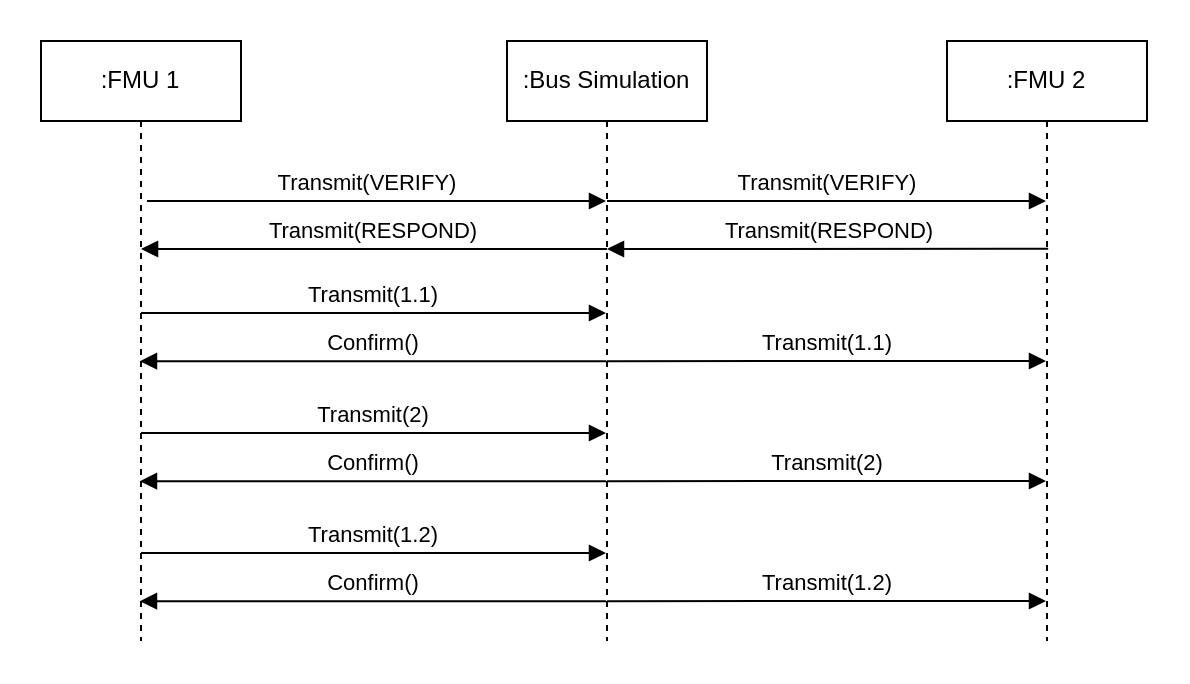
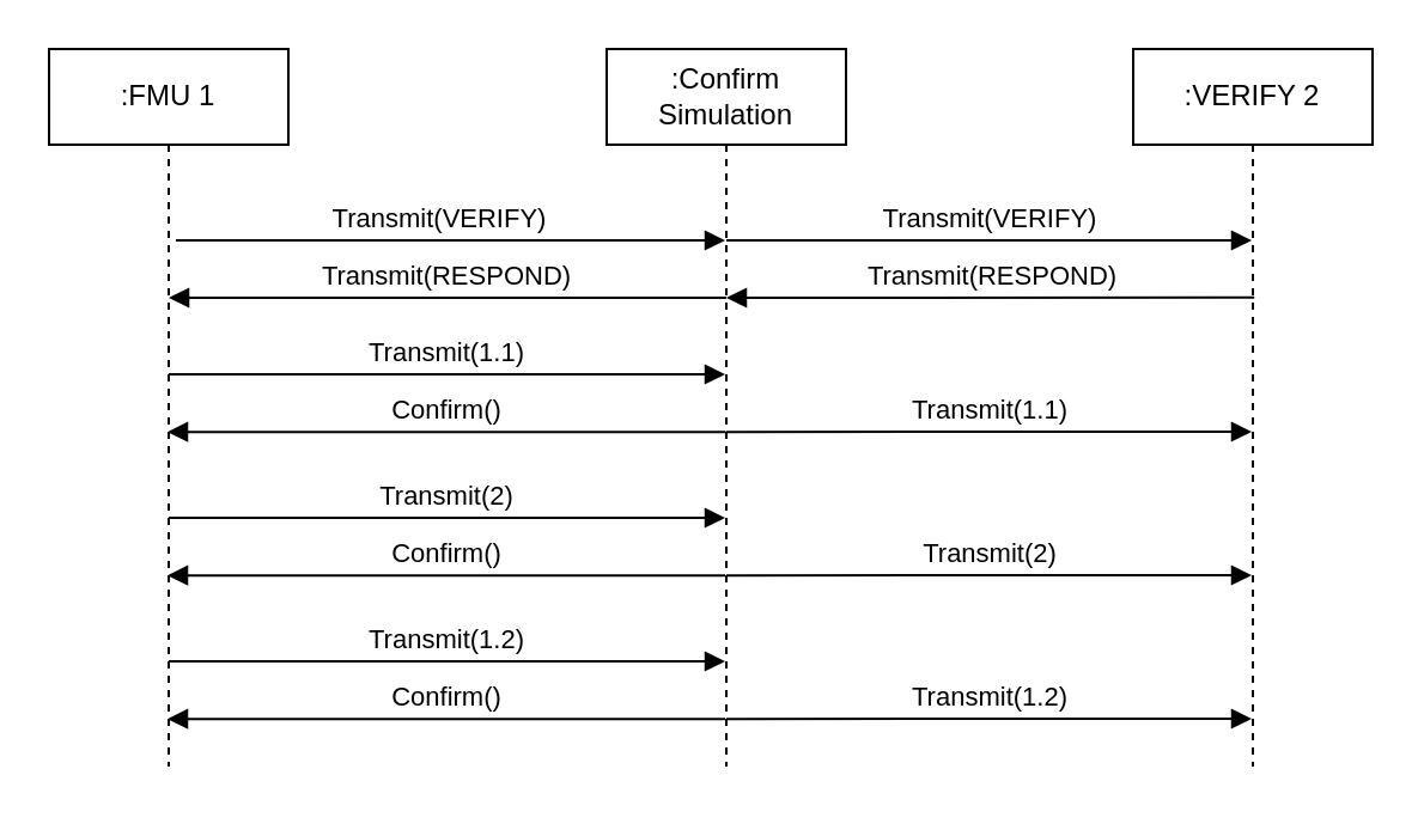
  <mxCell id="0" />
  <mxCell id="1" parent="0" />
  <mxCell id="2" value=":FMU 1" style="shape=umlLifeline;perimeter=lifelinePerimeter;whiteSpace=wrap;html=1;container=1;dropTarget=0;collapsible=0;recursiveResize=0;outlineConnect=0;portConstraint=eastwest;newEdgeStyle={&quot;edgeStyle&quot;:&quot;elbowEdgeStyle&quot;,&quot;elbow&quot;:&quot;vertical&quot;,&quot;curved&quot;:0,&quot;rounded&quot;:0};" parent="1" vertex="1"><mxGeometry x="20" y="20" width="100" height="300" as="geometry" /></mxCell>
- <mxCell id="3" value=":Bus Simulation" style="shape=umlLifeline;perimeter=lifelinePerimeter;whiteSpace=wrap;html=1;container=1;dropTarget=0;collapsible=0;recursiveResize=0;outlineConnect=0;portConstraint=eastwest;newEdgeStyle={&quot;edgeStyle&quot;:&quot;elbowEdgeStyle&quot;,&quot;elbow&quot;:&quot;vertical&quot;,&quot;curved&quot;:0,&quot;rounded&quot;:0};" parent="1" vertex="1"><mxGeometry x="253" y="20" width="100" height="300" as="geometry" /></mxCell>
- <mxCell id="4" value=":FMU 2" style="shape=umlLifeline;perimeter=lifelinePerimeter;whiteSpace=wrap;html=1;container=1;dropTarget=0;collapsible=0;recursiveResize=0;outlineConnect=0;portConstraint=eastwest;newEdgeStyle={&quot;edgeStyle&quot;:&quot;elbowEdgeStyle&quot;,&quot;elbow&quot;:&quot;vertical&quot;,&quot;curved&quot;:0,&quot;rounded&quot;:0};" parent="1" vertex="1"><mxGeometry x="473" y="20" width="100" height="300" as="geometry" /></mxCell>
+ <mxCell id="3" value=":Confirm Simulation" style="shape=umlLifeline;perimeter=lifelinePerimeter;whiteSpace=wrap;html=1;container=1;dropTarget=0;collapsible=0;recursiveResize=0;outlineConnect=0;portConstraint=eastwest;newEdgeStyle={&quot;edgeStyle&quot;:&quot;elbowEdgeStyle&quot;,&quot;elbow&quot;:&quot;vertical&quot;,&quot;curved&quot;:0,&quot;rounded&quot;:0};" parent="1" vertex="1"><mxGeometry x="253" y="20" width="100" height="300" as="geometry" /></mxCell>
+ <mxCell id="4" value=":VERIFY 2" style="shape=umlLifeline;perimeter=lifelinePerimeter;whiteSpace=wrap;html=1;container=1;dropTarget=0;collapsible=0;recursiveResize=0;outlineConnect=0;portConstraint=eastwest;newEdgeStyle={&quot;edgeStyle&quot;:&quot;elbowEdgeStyle&quot;,&quot;elbow&quot;:&quot;vertical&quot;,&quot;curved&quot;:0,&quot;rounded&quot;:0};" parent="1" vertex="1"><mxGeometry x="473" y="20" width="100" height="300" as="geometry" /></mxCell>
  <mxCell id="5" value="Transmit(1.1)" style="html=1;verticalAlign=bottom;endArrow=block;edgeStyle=elbowEdgeStyle;elbow=vertical;curved=0;rounded=0;" parent="1" edge="1"><mxGeometry width="80" relative="1" as="geometry"><mxPoint x="70.024" y="155.952" as="sourcePoint" /><mxPoint x="302.5" y="156.001" as="targetPoint" /></mxGeometry></mxCell>
  <mxCell id="6" value="Transmit(1.1)" style="html=1;verticalAlign=bottom;endArrow=block;edgeStyle=elbowEdgeStyle;elbow=vertical;curved=0;rounded=0;" parent="1" target="4" edge="1"><mxGeometry width="80" relative="1" as="geometry"><mxPoint x="302.81" y="180.066" as="sourcePoint" /><mxPoint x="482.5" y="180.066" as="targetPoint" /></mxGeometry></mxCell>
  <mxCell id="7" value="Confirm()" style="html=1;verticalAlign=bottom;endArrow=block;edgeStyle=elbowEdgeStyle;elbow=vertical;curved=0;rounded=0;" parent="1" target="2" edge="1"><mxGeometry width="80" relative="1" as="geometry"><mxPoint x="302.5" y="180.07" as="sourcePoint" /><mxPoint x="123.014" y="180.07" as="targetPoint" /><Array as="points"><mxPoint x="182.99" y="180.07" /></Array></mxGeometry></mxCell>
  <mxCell id="8" value="Transmit(2)" style="html=1;verticalAlign=bottom;endArrow=block;edgeStyle=elbowEdgeStyle;elbow=vertical;curved=0;rounded=0;" parent="1" edge="1"><mxGeometry width="80" relative="1" as="geometry"><mxPoint x="70.024" y="215.952" as="sourcePoint" /><mxPoint x="302.5" y="216.001" as="targetPoint" /></mxGeometry></mxCell>
  <mxCell id="9" value="Transmit(2)" style="html=1;verticalAlign=bottom;endArrow=block;edgeStyle=elbowEdgeStyle;elbow=vertical;curved=0;rounded=0;" parent="1" target="4" edge="1"><mxGeometry width="80" relative="1" as="geometry"><mxPoint x="303.004" y="240.07" as="sourcePoint" /><mxPoint x="482.5" y="240.001" as="targetPoint" /></mxGeometry></mxCell>
  <mxCell id="10" value="Confirm()" style="html=1;verticalAlign=bottom;endArrow=block;edgeStyle=elbowEdgeStyle;elbow=vertical;curved=0;rounded=0;" parent="1" target="2" edge="1"><mxGeometry width="80" relative="1" as="geometry"><mxPoint x="302.5" y="240.07" as="sourcePoint" /><mxPoint x="123.024" y="240.07" as="targetPoint" /><Array as="points"><mxPoint x="183" y="240.07" /></Array></mxGeometry></mxCell>
  <mxCell id="11" value="Transmit(1.2)" style="html=1;verticalAlign=bottom;endArrow=block;edgeStyle=elbowEdgeStyle;elbow=vertical;curved=0;rounded=0;" parent="1" edge="1"><mxGeometry x="0.001" width="80" relative="1" as="geometry"><mxPoint x="70.024" y="275.952" as="sourcePoint" /><mxPoint x="302.5" y="276.001" as="targetPoint" /><mxPoint as="offset" /></mxGeometry></mxCell>
  <mxCell id="12" value="Transmit(1.2)" style="html=1;verticalAlign=bottom;endArrow=block;edgeStyle=elbowEdgeStyle;elbow=vertical;curved=0;rounded=0;" parent="1" target="4" edge="1"><mxGeometry width="80" relative="1" as="geometry"><mxPoint x="303.004" y="300.07" as="sourcePoint" /><mxPoint x="482.5" y="300.001" as="targetPoint" /></mxGeometry></mxCell>
  <mxCell id="13" value="Confirm()" style="html=1;verticalAlign=bottom;endArrow=block;edgeStyle=elbowEdgeStyle;elbow=vertical;curved=0;rounded=0;" parent="1" target="2" edge="1"><mxGeometry width="80" relative="1" as="geometry"><mxPoint x="302.5" y="300.07" as="sourcePoint" /><mxPoint x="123.014" y="300.07" as="targetPoint" /><Array as="points"><mxPoint x="182.99" y="300.07" /></Array></mxGeometry></mxCell>
  <mxCell id="14" value="Transmit(VERIFY)" style="html=1;verticalAlign=bottom;endArrow=block;edgeStyle=elbowEdgeStyle;elbow=vertical;curved=0;rounded=0;" parent="1" target="3" edge="1"><mxGeometry x="0.145" width="80" relative="1" as="geometry"><mxPoint x="123" y="100" as="sourcePoint" /><mxPoint x="273" y="100" as="targetPoint" /><Array as="points"><mxPoint x="73" y="100" /></Array><mxPoint as="offset" /></mxGeometry></mxCell>
  <mxCell id="15" value="Transmit(VERIFY)" style="html=1;verticalAlign=bottom;endArrow=block;edgeStyle=elbowEdgeStyle;elbow=vertical;curved=0;rounded=0;" parent="1" target="4" edge="1"><mxGeometry width="80" relative="1" as="geometry"><mxPoint x="303" y="100" as="sourcePoint" /><mxPoint x="473" y="100" as="targetPoint" /></mxGeometry></mxCell>
  <mxCell id="16" value="Transmit(RESPOND)" style="html=1;verticalAlign=bottom;endArrow=block;edgeStyle=elbowEdgeStyle;elbow=vertical;curved=0;rounded=0;entryX=0.506;entryY=0.333;entryDx=0;entryDy=0;entryPerimeter=0;exitX=0.506;exitY=0.333;exitDx=0;exitDy=0;exitPerimeter=0;" parent="1" edge="1"><mxGeometry width="80" relative="1" as="geometry"><mxPoint x="523.6" y="123.9" as="sourcePoint" /><mxPoint x="303" y="124" as="targetPoint" /></mxGeometry></mxCell>
  <mxCell id="17" value="Transmit(RESPOND)" style="html=1;verticalAlign=bottom;endArrow=block;edgeStyle=elbowEdgeStyle;elbow=vertical;curved=0;rounded=0;exitX=0.506;exitY=0.333;exitDx=0;exitDy=0;exitPerimeter=0;" parent="1" edge="1"><mxGeometry width="80" relative="1" as="geometry"><mxPoint x="303" y="124" as="sourcePoint" /><mxPoint x="70.024" y="123.952" as="targetPoint" /></mxGeometry></mxCell>
